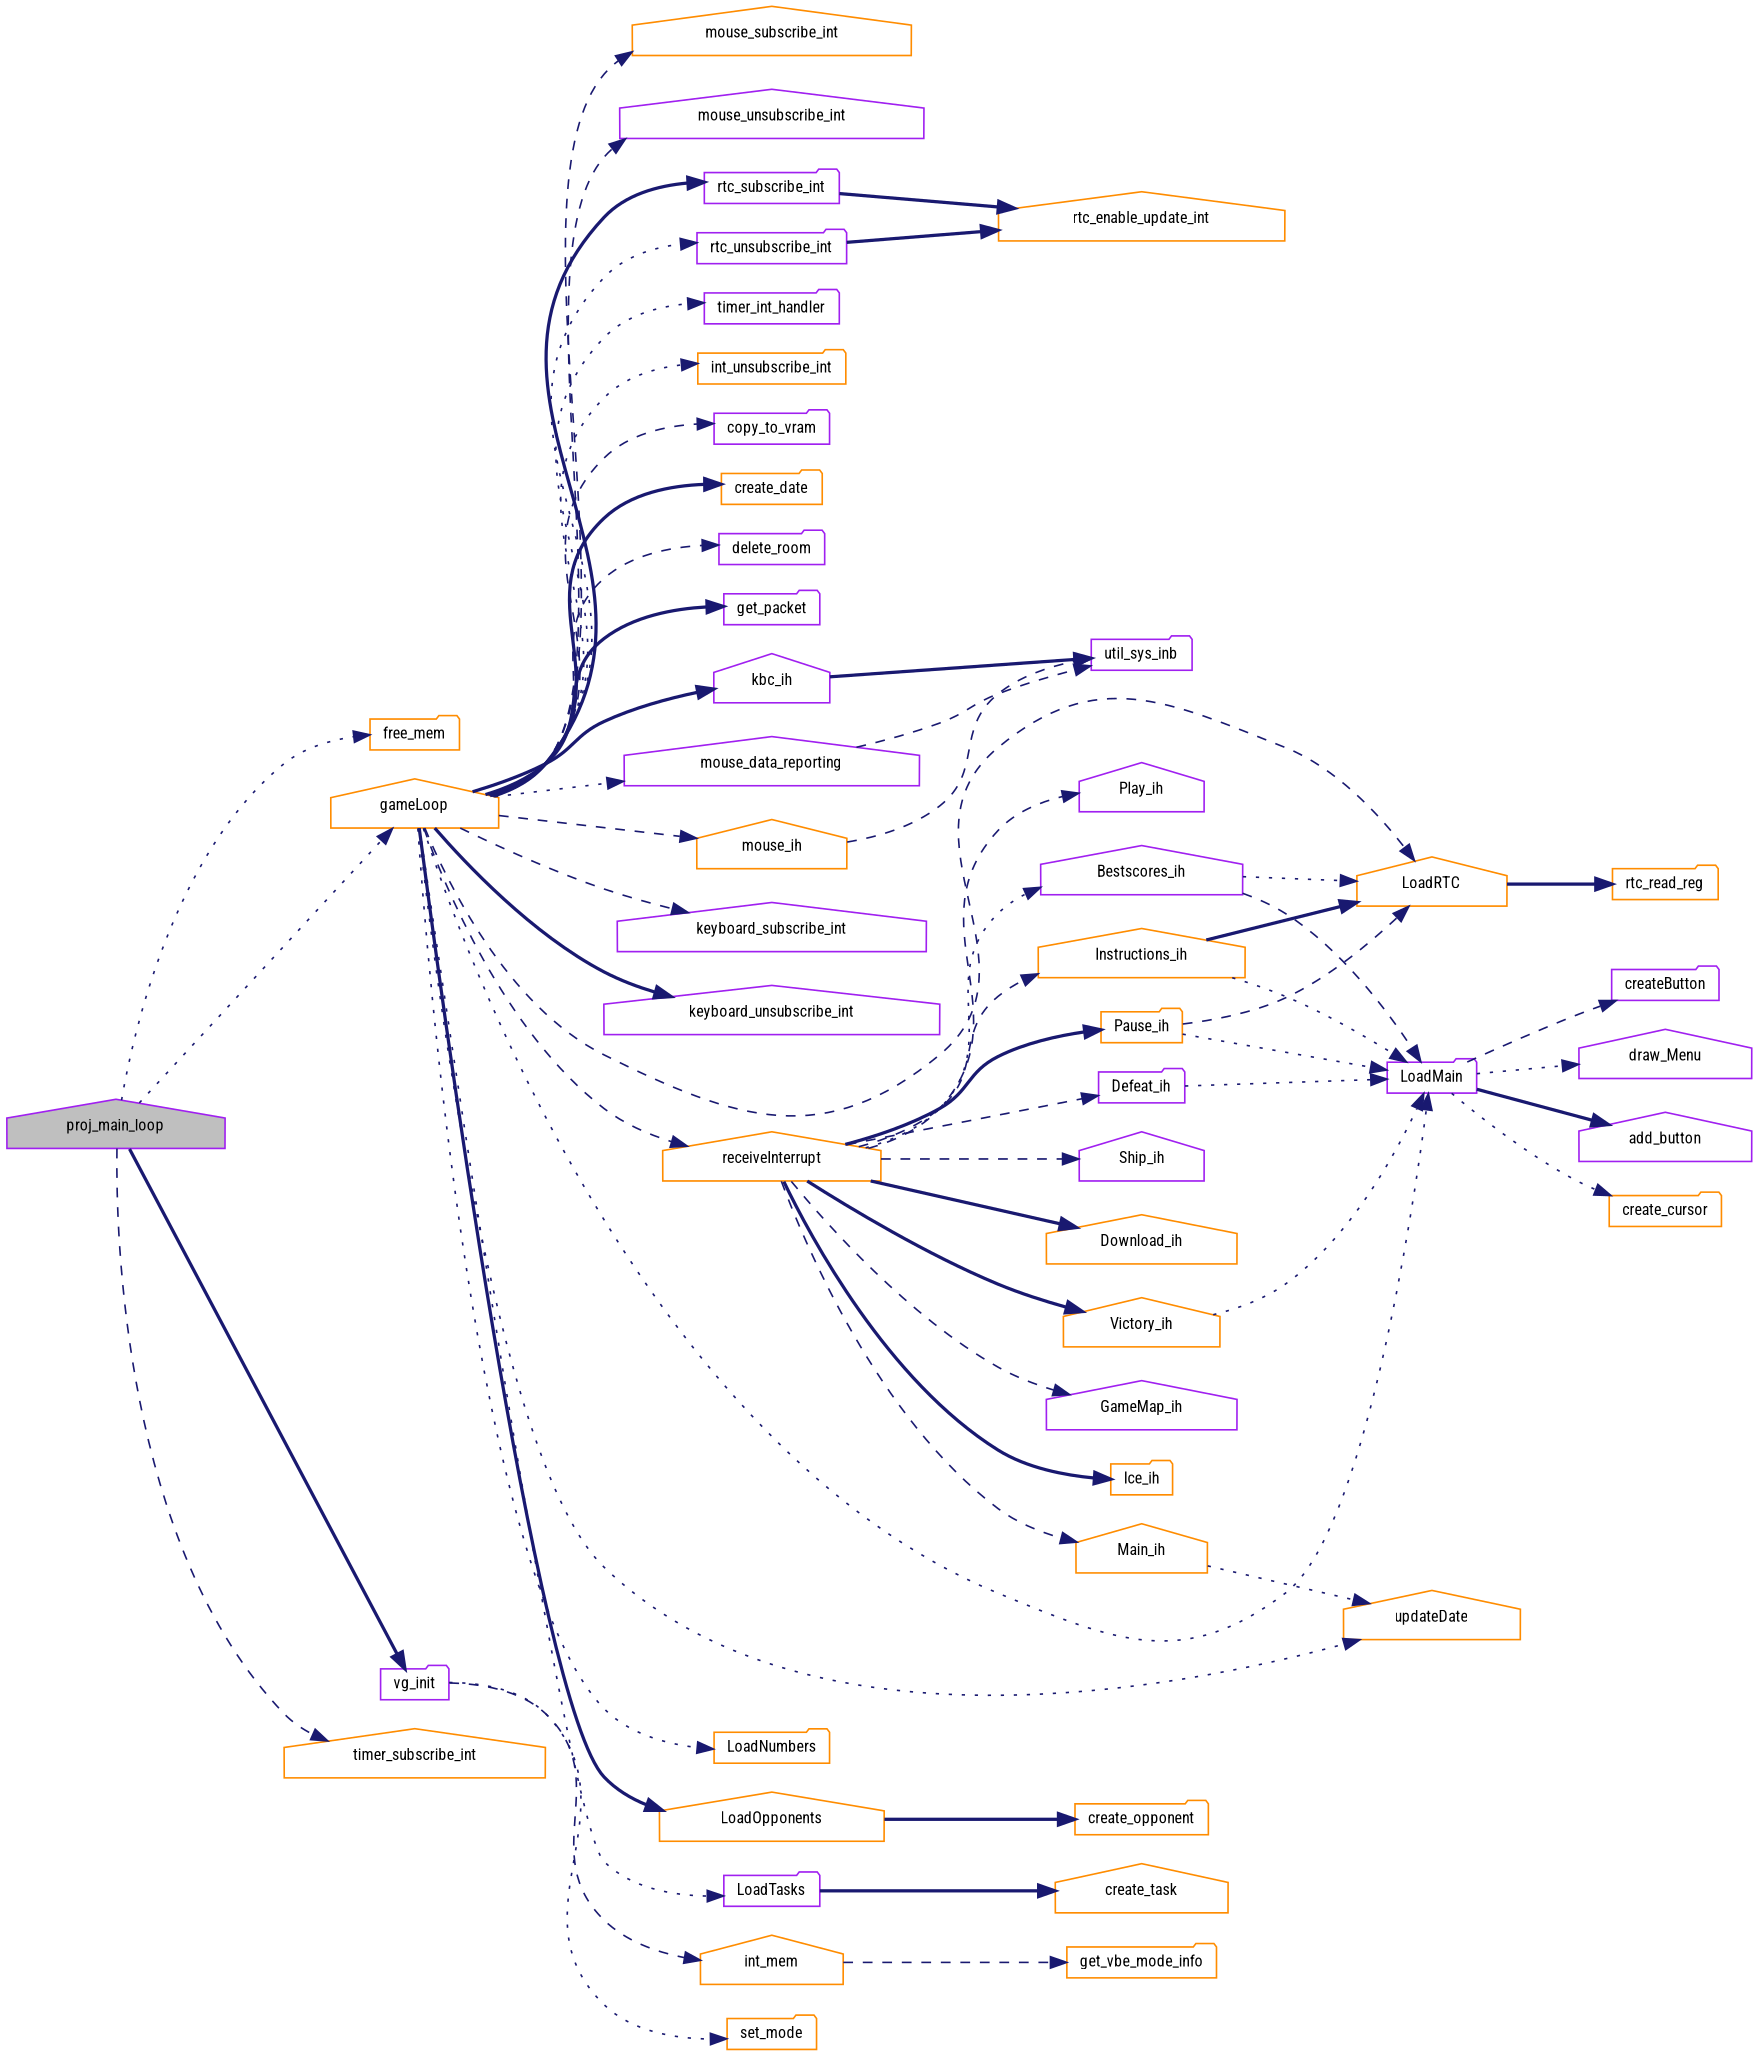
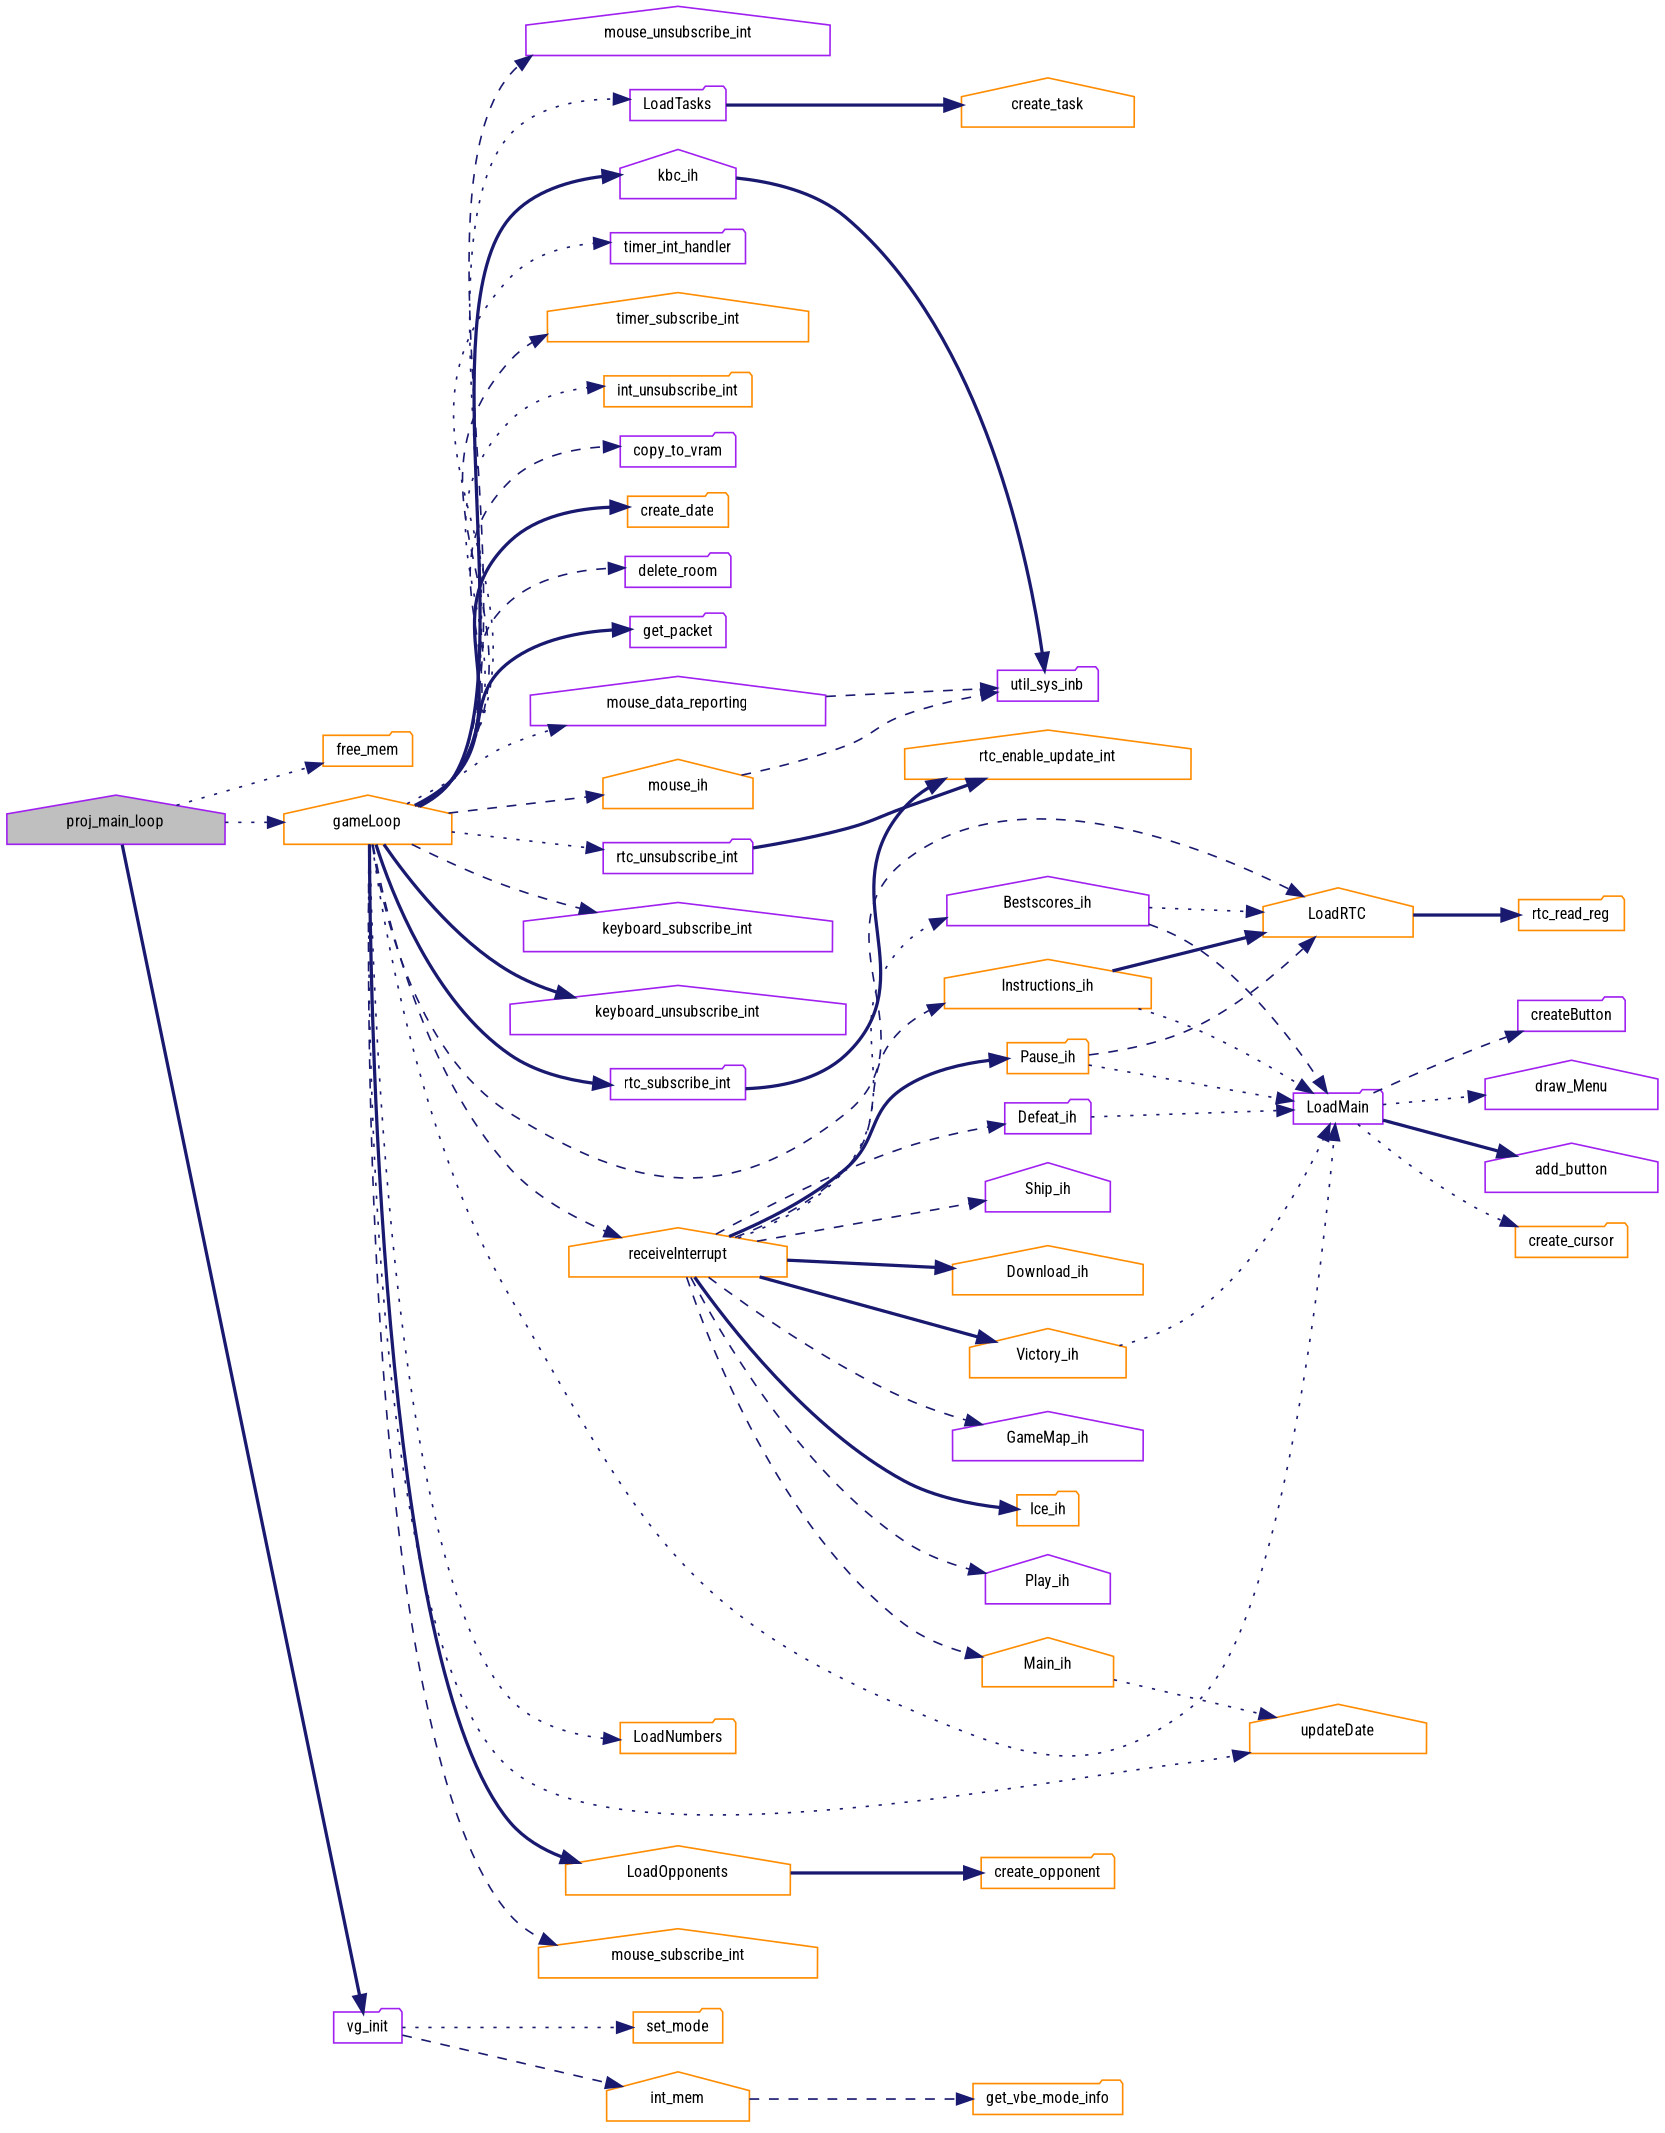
  digraph {
    fontname="Roboto Condensed"
    rankdir=LR
    node [color=darkorange fillcolor=white fontname="Roboto Condensed" fontsize=10 shape=house style=filled]
    edge [color=midnightblue fontname="Roboto Condensed" fontsize=10 labelfontname=Helvetica labelfontsize=10 style=dashed]
    n1 [color=purple fillcolor=grey75 fontcolor=black height=0.2 label=proj_main_loop width=0.4]
    n2 [height=0.2 label=free_mem shape=folder width=0.4]
    n3 [height=0.2 label=gameLoop width=0.4]
    n4 [color=purple height=0.2 label=vg_init shape=folder width=0.4]
    n5 [color=purple height=0.2 label=copy_to_vram shape=folder width=0.4]
    n6 [height=0.2 label=create_date shape=folder width=0.4]
    n7 [color=purple height=0.2 label=delete_room shape=folder width=0.4]
    n8 [color=purple height=0.2 label=get_packet shape=folder width=0.4]
    n9 [color=purple height=0.2 label=kbc_ih width=0.4]
    n10 [color=purple height=0.2 label=keyboard_subscribe_int width=0.4]
    n11 [color=purple height=0.2 label=keyboard_unsubscribe_int width=0.4]
    n12 [color=purple height=0.2 label=LoadMain shape=folder width=0.4]
    n13 [height=0.2 label=LoadNumbers shape=folder width=0.4]
    n14 [height=0.2 label=LoadOpponents width=0.4]
    n15 [height=0.2 label=LoadRTC width=0.4]
    n16 [color=purple height=0.2 label=LoadTasks shape=folder width=0.4]
    n17 [color=purple height=0.2 label=mouse_data_reporting width=0.4]
    n18 [height=0.2 label=mouse_ih width=0.4]
    n19 [height=0.2 label=mouse_subscribe_int width=0.4]
    n20 [color=purple height=0.2 label=mouse_unsubscribe_int width=0.4]
    n21 [height=0.2 label=receiveInterrupt width=0.4]
    n22 [height=0.2 label=updateDate width=0.4]
    n23 [color=purple height=0.2 label=rtc_subscribe_int shape=folder width=0.4]
    n24 [color=purple height=0.2 label=rtc_unsubscribe_int shape=folder width=0.4]
    n25 [color=purple height=0.2 label=timer_int_handler shape=folder width=0.4]
    n26 [height=0.2 label=timer_subscribe_int width=0.4]
    n27 [height=0.2 label=int_unsubscribe_int shape=folder width=0.4]
    n28 [height=0.2 label=int_mem width=0.4]
    n29 [height=0.2 label=set_mode shape=folder width=0.4]
    n30 [color=purple height=0.2 label=util_sys_inb shape=folder width=0.4]
    n31 [color=purple height=0.2 label=add_button width=0.4]
    n32 [height=0.2 label=create_cursor shape=folder width=0.4]
    n33 [color=purple height=0.2 label=createButton shape=folder width=0.4]
    n34 [color=purple height=0.2 label=draw_Menu width=0.4]
    n35 [height=0.2 label=create_opponent shape=folder width=0.4]
    n36 [height=0.2 label=rtc_read_reg shape=folder width=0.4]
    n37 [height=0.2 label=create_task width=0.4]
    n38 [color=purple height=0.2 label=Bestscores_ih width=0.4]
    n39 [color=purple height=0.2 label=Defeat_ih shape=folder width=0.4]
    n40 [height=0.2 label=Download_ih width=0.4]
    n41 [color=purple height=0.2 label=GameMap_ih width=0.4]
    n42 [height=0.2 label=Ice_ih shape=folder width=0.4]
    n43 [height=0.2 label=Instructions_ih width=0.4]
    n44 [height=0.2 label=Main_ih width=0.4]
    n45 [height=0.2 label=Pause_ih shape=folder width=0.4]
    n46 [color=purple height=0.2 label=Play_ih width=0.4]
    n47 [color=purple height=0.2 label=Ship_ih width=0.4]
    n48 [height=0.2 label=Victory_ih width=0.4]
    n49 [height=0.2 label=rtc_enable_update_int width=0.4]
    n50 [height=0.2 label=get_vbe_mode_info shape=folder width=0.4]
    n1 -> n2 [style=dotted]
    n1 -> n3 [style=dotted]
    n1 -> n4 [style=bold]
    n3 -> n5
    n3 -> n6 [style=bold]
    n3 -> n7
    n3 -> n8 [style=bold]
    n3 -> n9 [style=bold]
    n3 -> n10
    n3 -> n11 [style=bold]
    n3 -> n12 [style=dotted]
    n3 -> n13 [style=dotted]
    n3 -> n14 [style=bold]
    n3 -> n15
    n3 -> n16 [style=dotted]
    n3 -> n17 [style=dotted]
    n3 -> n18
    n3 -> n19
    n3 -> n20
    n3 -> n21
    n3 -> n22 [style=dotted]
    n3 -> n23 [style=bold]
    n3 -> n24 [style=dotted]
    n3 -> n25 [style=dotted]
-   n1 -> n26
+   n3 -> n26
    n3 -> n27 [style=dotted]
    n4 -> n28
    n4 -> n29 [style=dotted]
    n9 -> n30 [style=bold]
    n12 -> n31 [style=bold]
    n12 -> n32 [style=dotted]
    n12 -> n33
    n12 -> n34 [style=dotted]
    n14 -> n35 [style=bold]
    n15 -> n36 [style=bold]
    n16 -> n37 [style=bold]
    n17 -> n30
    n18 -> n30
    n21 -> n38 [style=dotted]
    n21 -> n39
    n21 -> n40 [style=bold]
    n21 -> n41
    n21 -> n42 [style=bold]
    n21 -> n43
    n21 -> n44
    n21 -> n45 [style=bold]
    n21 -> n46
    n21 -> n47
    n21 -> n48 [style=bold]
    n23 -> n49 [style=bold]
    n24 -> n49 [style=bold]
    n28 -> n50
    n38 -> n12
    n38 -> n15 [style=dotted]
    n39 -> n12 [style=dotted]
    n43 -> n12 [style=dotted]
    n43 -> n15 [style=bold]
    n44 -> n22 [style=dotted]
    n45 -> n12 [style=dotted]
    n45 -> n15
    n48 -> n12 [style=dotted]
  }
